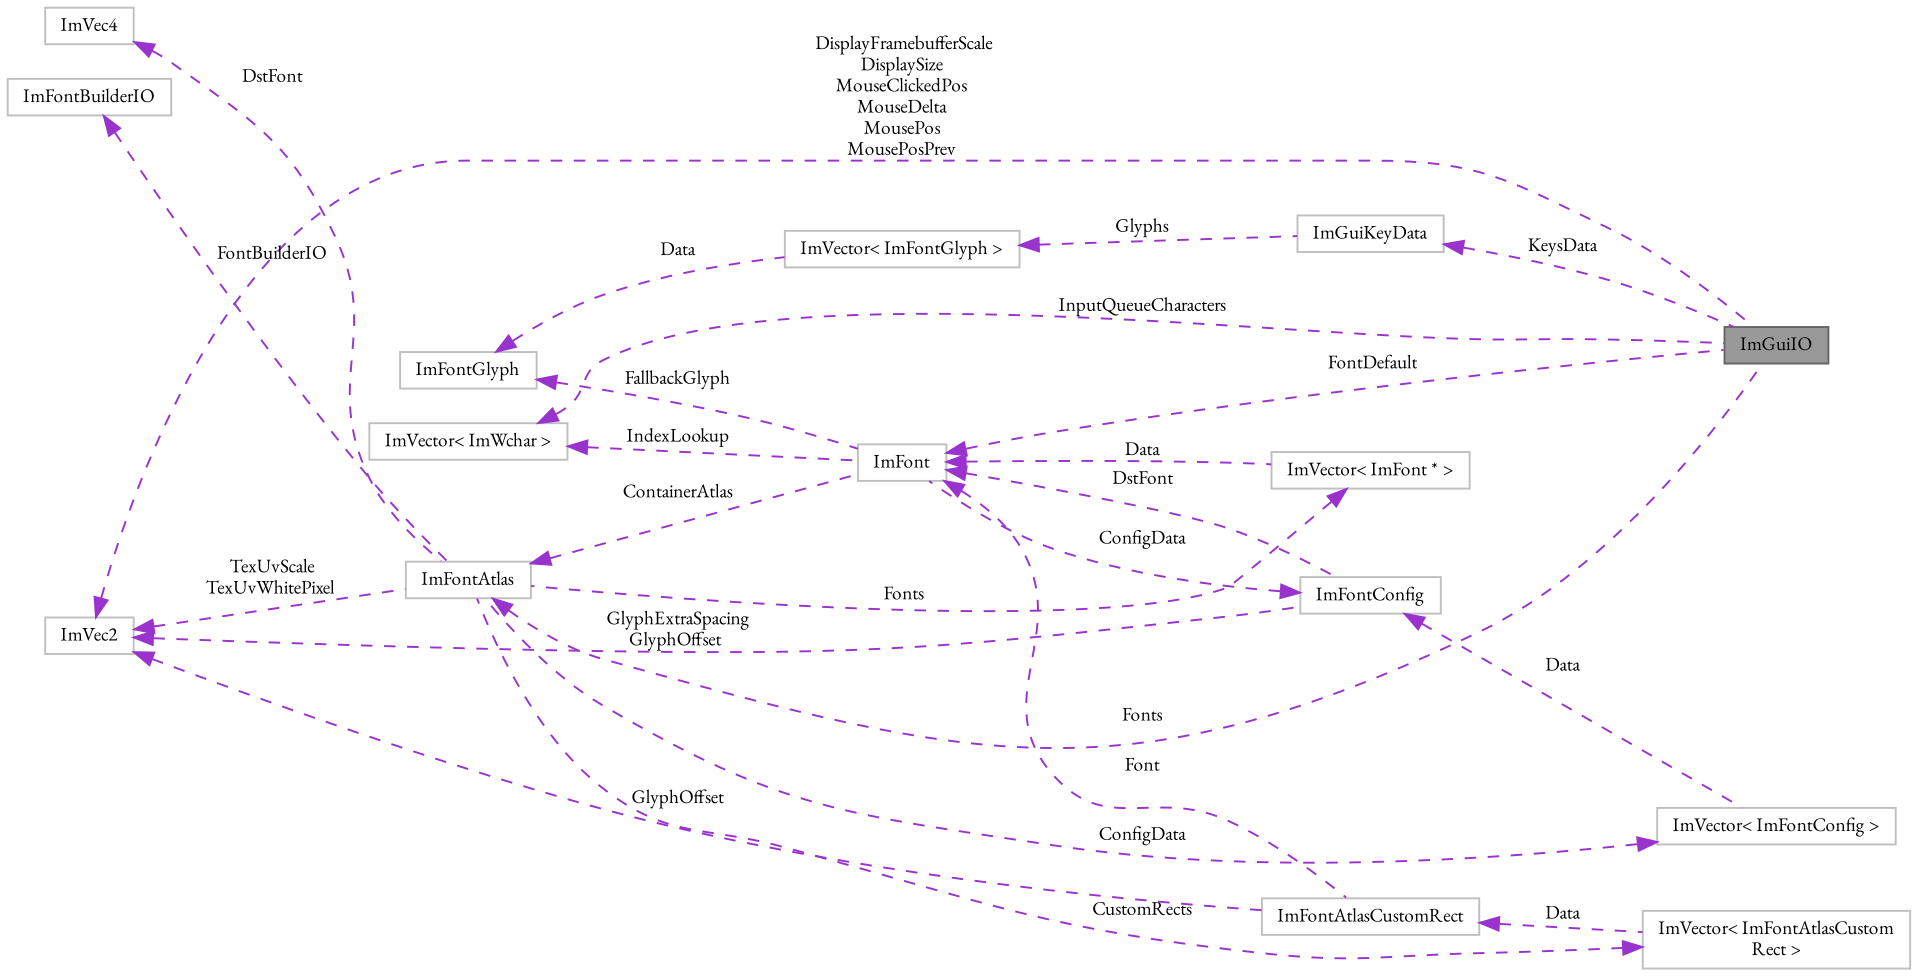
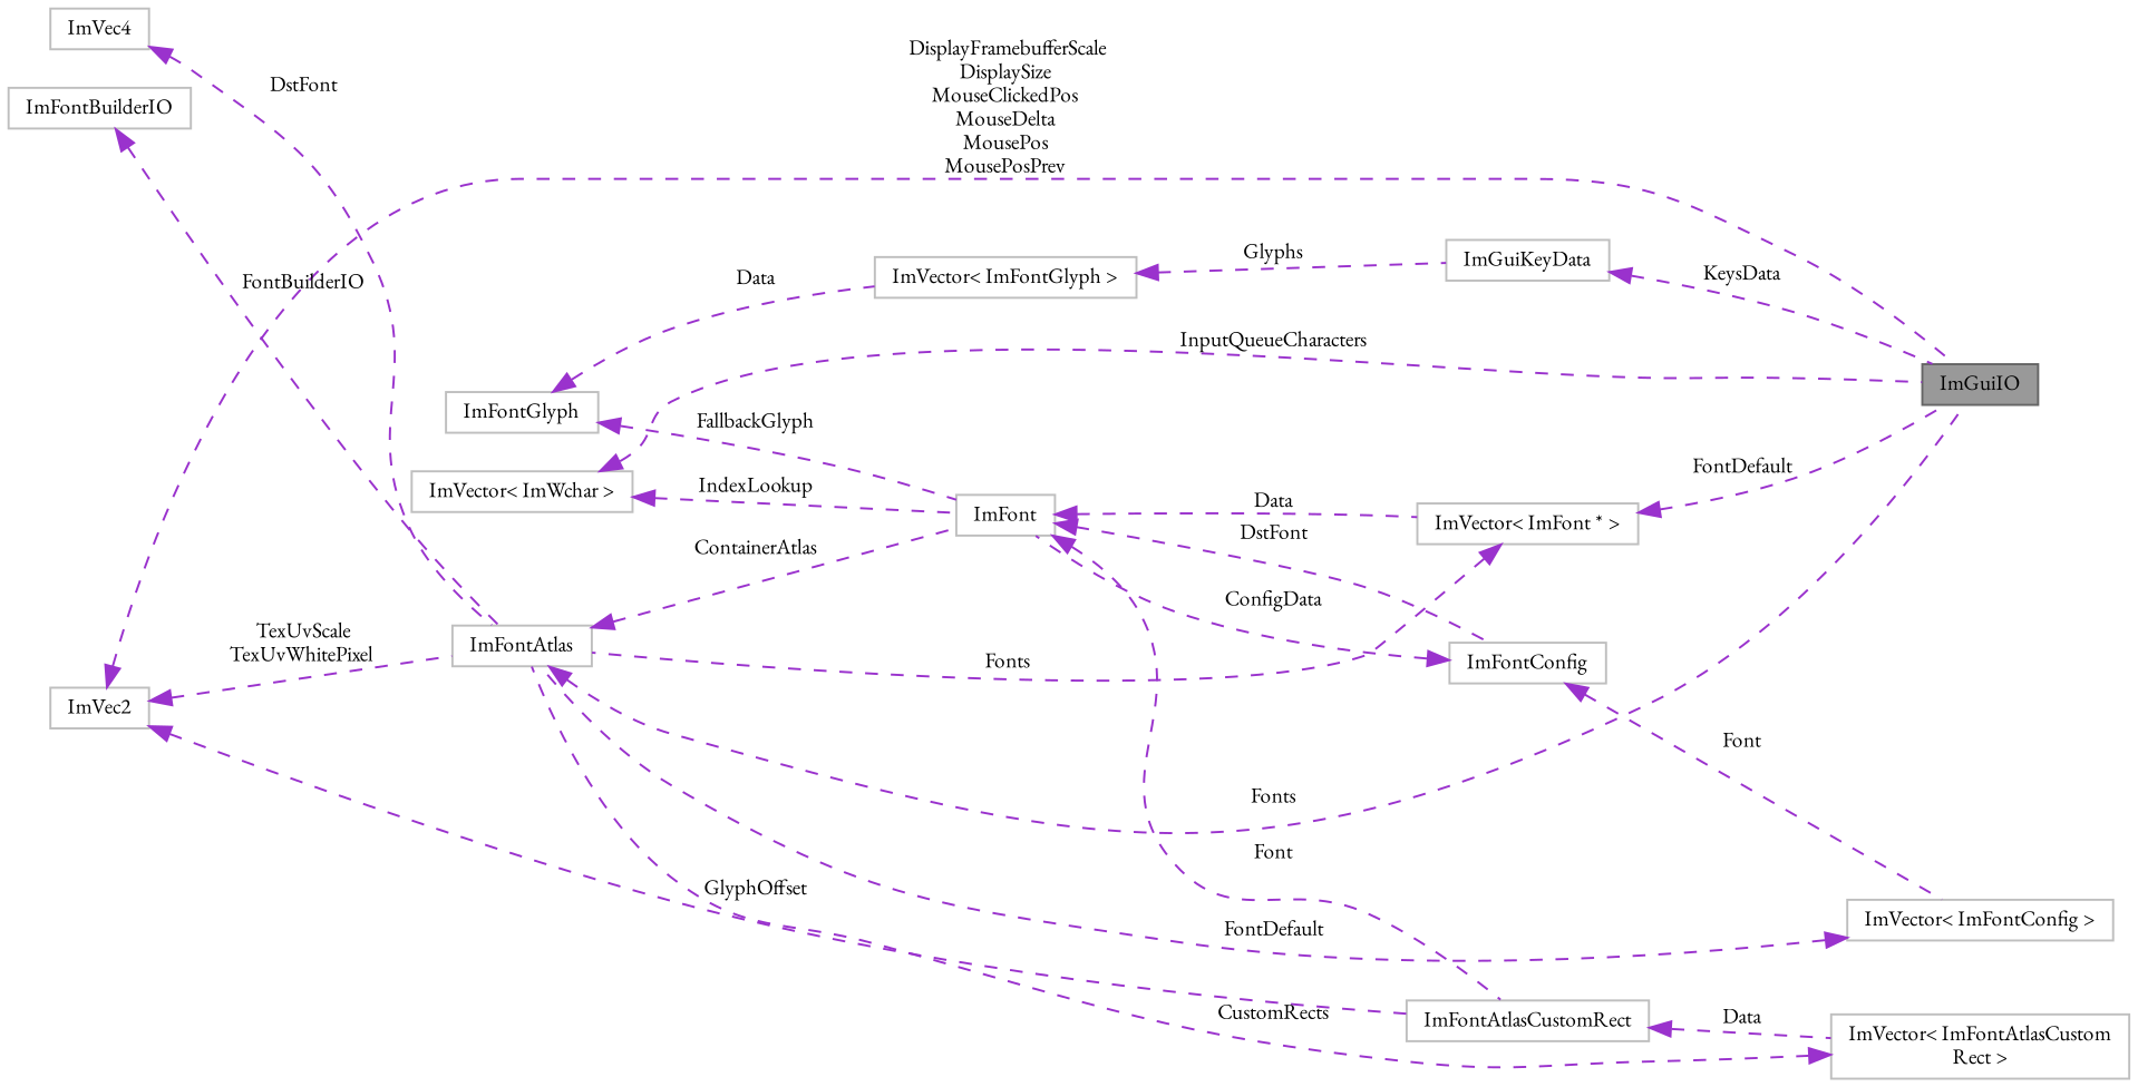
  digraph {
    fontname="EB Garamond"
    rankdir=LR
    node [color=grey75 fillcolor=white fontname="EB Garamond" fontsize=10 shape=box style=filled]
    edge [color=darkorchid3 dir=back fontname="EB Garamond" fontsize=10 labelfontname=Helvetica labelfontsize=10 style=dashed]
    n1 [color=gray40 fillcolor=grey60 fontcolor=black height=0.2 label=ImGuiIO width=0.4]
    n2 [height=0.2 label=ImVec2 width=0.4]
    n3 [height=0.2 label=ImFontAtlas width=0.4]
    n4 [height=0.2 label=ImFontConfig width=0.4]
    n5 [height=0.2 label=ImFontAtlasCustomRect width=0.4]
    n6 [height=0.2 label=ImFont width=0.4]
    n7 [height=0.2 label="ImVector\< ImFontConfig \>" width=0.4]
    n8 [height=0.2 label="ImVector\< ImFontAtlasCustom\lRect \>" width=0.4]
    n9 [height=0.2 label="ImVector\< ImFont * \>" width=0.4]
    n10 [height=0.2 label="ImVector\< ImWchar \>" width=0.4]
    n11 [height=0.2 label="ImVector\< ImFontGlyph \>" width=0.4]
    n12 [height=0.2 label=ImGuiKeyData width=0.4]
    n13 [height=0.2 label=ImFontGlyph width=0.4]
    n14 [height=0.2 label=ImVec4 width=0.4]
    n15 [height=0.2 label=ImFontBuilderIO width=0.4]
    n2 -> n1 [label=" DisplayFramebufferScale\nDisplaySize\nMouseClickedPos\nMouseDelta\nMousePos\nMousePosPrev"]
    n2 -> n3 [label=" TexUvScale\nTexUvWhitePixel"]
-   n2 -> n4 [label=" GlyphExtraSpacing\nGlyphOffset"]
    n2 -> n5 [label=" GlyphOffset"]
    n3 -> n1 [label=" Fonts"]
    n3 -> n6 [label=" ContainerAtlas"]
    n4 -> n6 [label=" ConfigData"]
-   n4 -> n7 [label=" Data"]
+   n4 -> n7 [label=" Font"]
    n5 -> n8 [label=" Data"]
-   n6 -> n1 [label=" FontDefault"]
+   n9 -> n1 [label=" FontDefault"]
    n6 -> n4 [label=" DstFont"]
    n6 -> n5 [label=" Font"]
    n6 -> n9 [label=" Data"]
-   n7 -> n3 [label=" ConfigData"]
+   n7 -> n3 [label=" FontDefault"]
    n8 -> n3 [label=" CustomRects"]
    n9 -> n3 [label=" Fonts"]
    n10 -> n1 [label=" InputQueueCharacters"]
    n10 -> n6 [label=" IndexLookup"]
    n11 -> n12 [label=" Glyphs"]
    n12 -> n1 [label=" KeysData"]
    n13 -> n6 [label=" FallbackGlyph"]
    n13 -> n11 [label=" Data"]
    n14 -> n3 [label=" DstFont"]
    n15 -> n3 [label=" FontBuilderIO"]
  }
